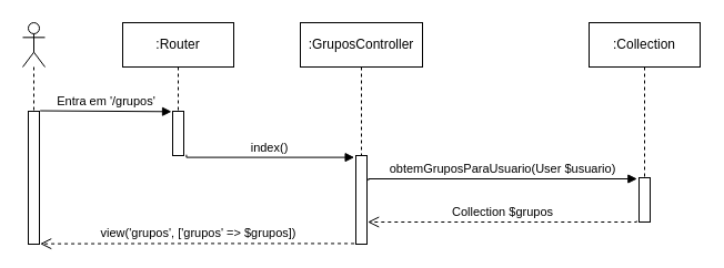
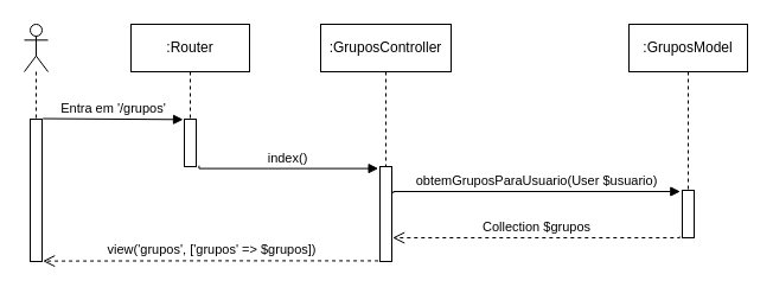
  <mxCell id="0" />
  <mxCell id="1" parent="0" />
  <mxCell id="2" value="" style="shape=umlLifeline;participant=umlActor;perimeter=lifelinePerimeter;whiteSpace=wrap;html=1;container=1;collapsible=0;recursiveResize=0;verticalAlign=top;spacingTop=36;outlineConnect=0;" parent="1" vertex="1"><mxGeometry x="20" y="20" width="20" height="200" as="geometry" /></mxCell>
  <mxCell id="3" value="" style="html=1;points=[];perimeter=orthogonalPerimeter;" parent="2" vertex="1"><mxGeometry x="5" y="80" width="10" height="120" as="geometry" /></mxCell>
  <mxCell id="4" value=":Router" style="shape=umlLifeline;perimeter=lifelinePerimeter;whiteSpace=wrap;html=1;container=1;collapsible=0;recursiveResize=0;outlineConnect=0;" parent="1" vertex="1"><mxGeometry x="110" y="20" width="100" height="120" as="geometry" /></mxCell>
  <mxCell id="5" value="" style="html=1;points=[];perimeter=orthogonalPerimeter;" parent="4" vertex="1"><mxGeometry x="45" y="80" width="10" height="40" as="geometry" /></mxCell>
  <mxCell id="6" value="Entra em '/grupos'" style="html=1;verticalAlign=bottom;endArrow=block;rounded=0;edgeStyle=orthogonalEdgeStyle;exitX=1.067;exitY=-0.004;exitDx=0;exitDy=0;exitPerimeter=0;entryX=-0.1;entryY=0.008;entryDx=0;entryDy=0;entryPerimeter=0;" parent="1" source="3" target="5" edge="1"><mxGeometry width="80" relative="1" as="geometry"><mxPoint x="60" y="100" as="sourcePoint" /><mxPoint x="140" y="100" as="targetPoint" /><Array as="points"><mxPoint x="36" y="101" /><mxPoint x="154" y="101" /></Array></mxGeometry></mxCell>
  <mxCell id="7" value=":GruposController" style="shape=umlLifeline;perimeter=lifelinePerimeter;whiteSpace=wrap;html=1;container=1;collapsible=0;recursiveResize=0;outlineConnect=0;" vertex="1" parent="1"><mxGeometry x="270" y="20" width="110" height="200" as="geometry" /></mxCell>
  <mxCell id="8" value="" style="html=1;points=[];perimeter=orthogonalPerimeter;" vertex="1" parent="7"><mxGeometry x="50" y="120" width="10" height="80" as="geometry" /></mxCell>
  <mxCell id="9" value="index()" style="html=1;verticalAlign=bottom;endArrow=block;rounded=0;edgeStyle=orthogonalEdgeStyle;exitX=1.24;exitY=0.98;exitDx=0;exitDy=0;exitPerimeter=0;entryX=-0.14;entryY=0.02;entryDx=0;entryDy=0;entryPerimeter=0;" edge="1" parent="1" source="5" target="8"><mxGeometry width="80" relative="1" as="geometry"><mxPoint x="200" y="140" as="sourcePoint" /><mxPoint x="280" y="140" as="targetPoint" /><Array as="points"><mxPoint x="167" y="141" /><mxPoint x="319" y="141" /></Array></mxGeometry></mxCell>
- <mxCell id="10" value=":Collection" style="shape=umlLifeline;perimeter=lifelinePerimeter;whiteSpace=wrap;html=1;container=1;collapsible=0;recursiveResize=0;outlineConnect=0;" vertex="1" parent="1"><mxGeometry x="530" y="20" width="100" height="180" as="geometry" /></mxCell>
+ <mxCell id="10" value=":GruposModel" style="shape=umlLifeline;perimeter=lifelinePerimeter;whiteSpace=wrap;html=1;container=1;collapsible=0;recursiveResize=0;outlineConnect=0;" vertex="1" parent="1"><mxGeometry x="530" y="20" width="100" height="180" as="geometry" /></mxCell>
  <mxCell id="11" value="" style="html=1;points=[];perimeter=orthogonalPerimeter;" vertex="1" parent="10"><mxGeometry x="45" y="140" width="10" height="40" as="geometry" /></mxCell>
  <mxCell id="12" value="obtemGruposParaUsuario(User $usuario)" style="html=1;verticalAlign=bottom;endArrow=block;rounded=0;edgeStyle=orthogonalEdgeStyle;exitX=1.132;exitY=0.282;exitDx=0;exitDy=0;exitPerimeter=0;entryX=-0.167;entryY=0.025;entryDx=0;entryDy=0;entryPerimeter=0;" edge="1" parent="1" source="8" target="11"><mxGeometry width="80" relative="1" as="geometry"><mxPoint x="380" y="160" as="sourcePoint" /><mxPoint x="460" y="160" as="targetPoint" /><Array as="points"><mxPoint x="331" y="161" /></Array></mxGeometry></mxCell>
  <mxCell id="13" value="Collection $grupos" style="html=1;verticalAlign=bottom;endArrow=open;dashed=1;endSize=8;rounded=0;edgeStyle=orthogonalEdgeStyle;exitX=-0.217;exitY=0.975;exitDx=0;exitDy=0;exitPerimeter=0;entryX=1.067;entryY=0.75;entryDx=0;entryDy=0;entryPerimeter=0;" edge="1" parent="1" source="11" target="8"><mxGeometry relative="1" as="geometry"><mxPoint x="490" y="190" as="sourcePoint" /><mxPoint x="410" y="190" as="targetPoint" /><Array as="points"><mxPoint x="573" y="200" /></Array></mxGeometry></mxCell>
  <mxCell id="14" value="view('grupos', ['grupos' =&amp;gt; $grupos])" style="html=1;verticalAlign=bottom;endArrow=open;dashed=1;endSize=8;rounded=0;edgeStyle=orthogonalEdgeStyle;exitX=-0.141;exitY=0.993;exitDx=0;exitDy=0;exitPerimeter=0;entryX=1.067;entryY=0.997;entryDx=0;entryDy=0;entryPerimeter=0;" edge="1" parent="1" source="8" target="3"><mxGeometry relative="1" as="geometry"><mxPoint x="220" y="220" as="sourcePoint" /><mxPoint x="140" y="220" as="targetPoint" /><Array as="points"><mxPoint x="177" y="219" /></Array></mxGeometry></mxCell>
